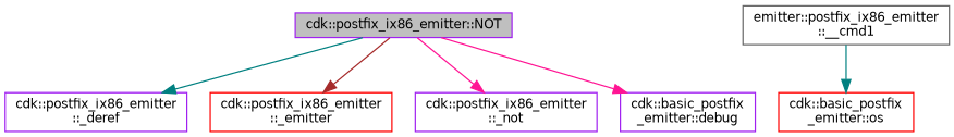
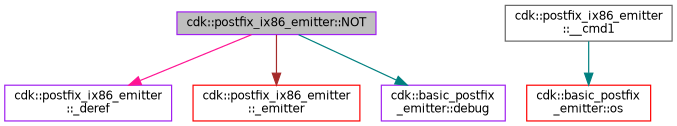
  digraph {
    rankdir=TB
    node [color=purple fillcolor=white fontname=Helvetica fontsize=10 shape=record style=filled]
    edge [color=deeppink fontname=Helvetica fontsize=10 labelfontname=Helvetica labelfontsize=10 style=solid]
    n1 [fillcolor=grey75 fontcolor=black height=0.2 label="cdk::postfix_ix86_emitter::NOT" width=0.4]
    n2 [height=0.2 label="cdk::postfix_ix86_emitter\l::_deref" width=0.4]
    n3 [color=red height=0.2 label="cdk::postfix_ix86_emitter\l::_emitter" width=0.4]
-   n4 [height=0.2 label="cdk::postfix_ix86_emitter\l::_not" width=0.4]
    n5 [height=0.2 label="cdk::basic_postfix\l_emitter::debug" width=0.4]
-   n6 [color=gray40 height=0.2 label="emitter::postfix_ix86_emitter\l::__cmd1" width=0.4]
+   n6 [color=gray40 height=0.2 label="cdk::postfix_ix86_emitter\l::__cmd1" width=0.4]
    n7 [color=red height=0.2 label="cdk::basic_postfix\l_emitter::os" width=0.4]
-   n1 -> n2 [color=teal]
+   n1 -> n2
    n1 -> n3 [color=brown]
-   n1 -> n4
-   n1 -> n5
+   n1 -> n5 [color=teal]
    n6 -> n7 [color=teal]
  }
